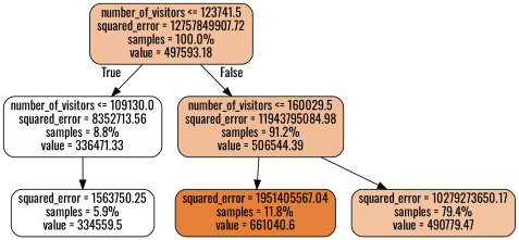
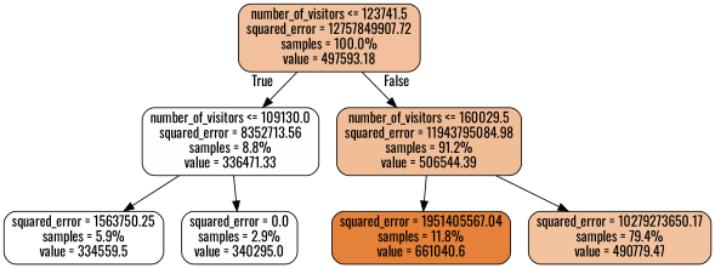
  digraph {
    fontname=Oswald
    node [color=black fontname=Oswald shape=box style="filled, rounded"]
    edge [fontname=Oswald]
    n1 [fillcolor="#f2c09c" label="number_of_visitors <= 123741.5\nsquared_error = 12757849907.72\nsamples = 100.0%\nvalue = 497593.18"]
    n2 [fillcolor="#fffefe" label="number_of_visitors <= 109130.0\nsquared_error = 8352713.56\nsamples = 8.8%\nvalue = 336471.33"]
    n3 [fillcolor="#f1bd97" label="number_of_visitors <= 160029.5\nsquared_error = 11943795084.98\nsamples = 91.2%\nvalue = 506544.39"]
    n4 [fillcolor="#ffffff" label="squared_error = 1563750.25\nsamples = 5.9%\nvalue = 334559.5"]
+   n5 [fillcolor="#fffdfc" label="squared_error = 0.0\nsamples = 2.9%\nvalue = 340295.0"]
    n6 [fillcolor="#e58139" label="squared_error = 1951405567.04\nsamples = 11.8%\nvalue = 661040.6"]
    n7 [fillcolor="#f3c3a0" label="squared_error = 10279273650.17\nsamples = 79.4%\nvalue = 490779.47"]
    n1 -> n2 [headlabel=True labelangle=45 labeldistance=2.5]
    n1 -> n3 [headlabel=False labelangle=-45 labeldistance=2.5]
    n2 -> n4
+   n2 -> n5
    n3 -> n6
    n3 -> n7
  }
